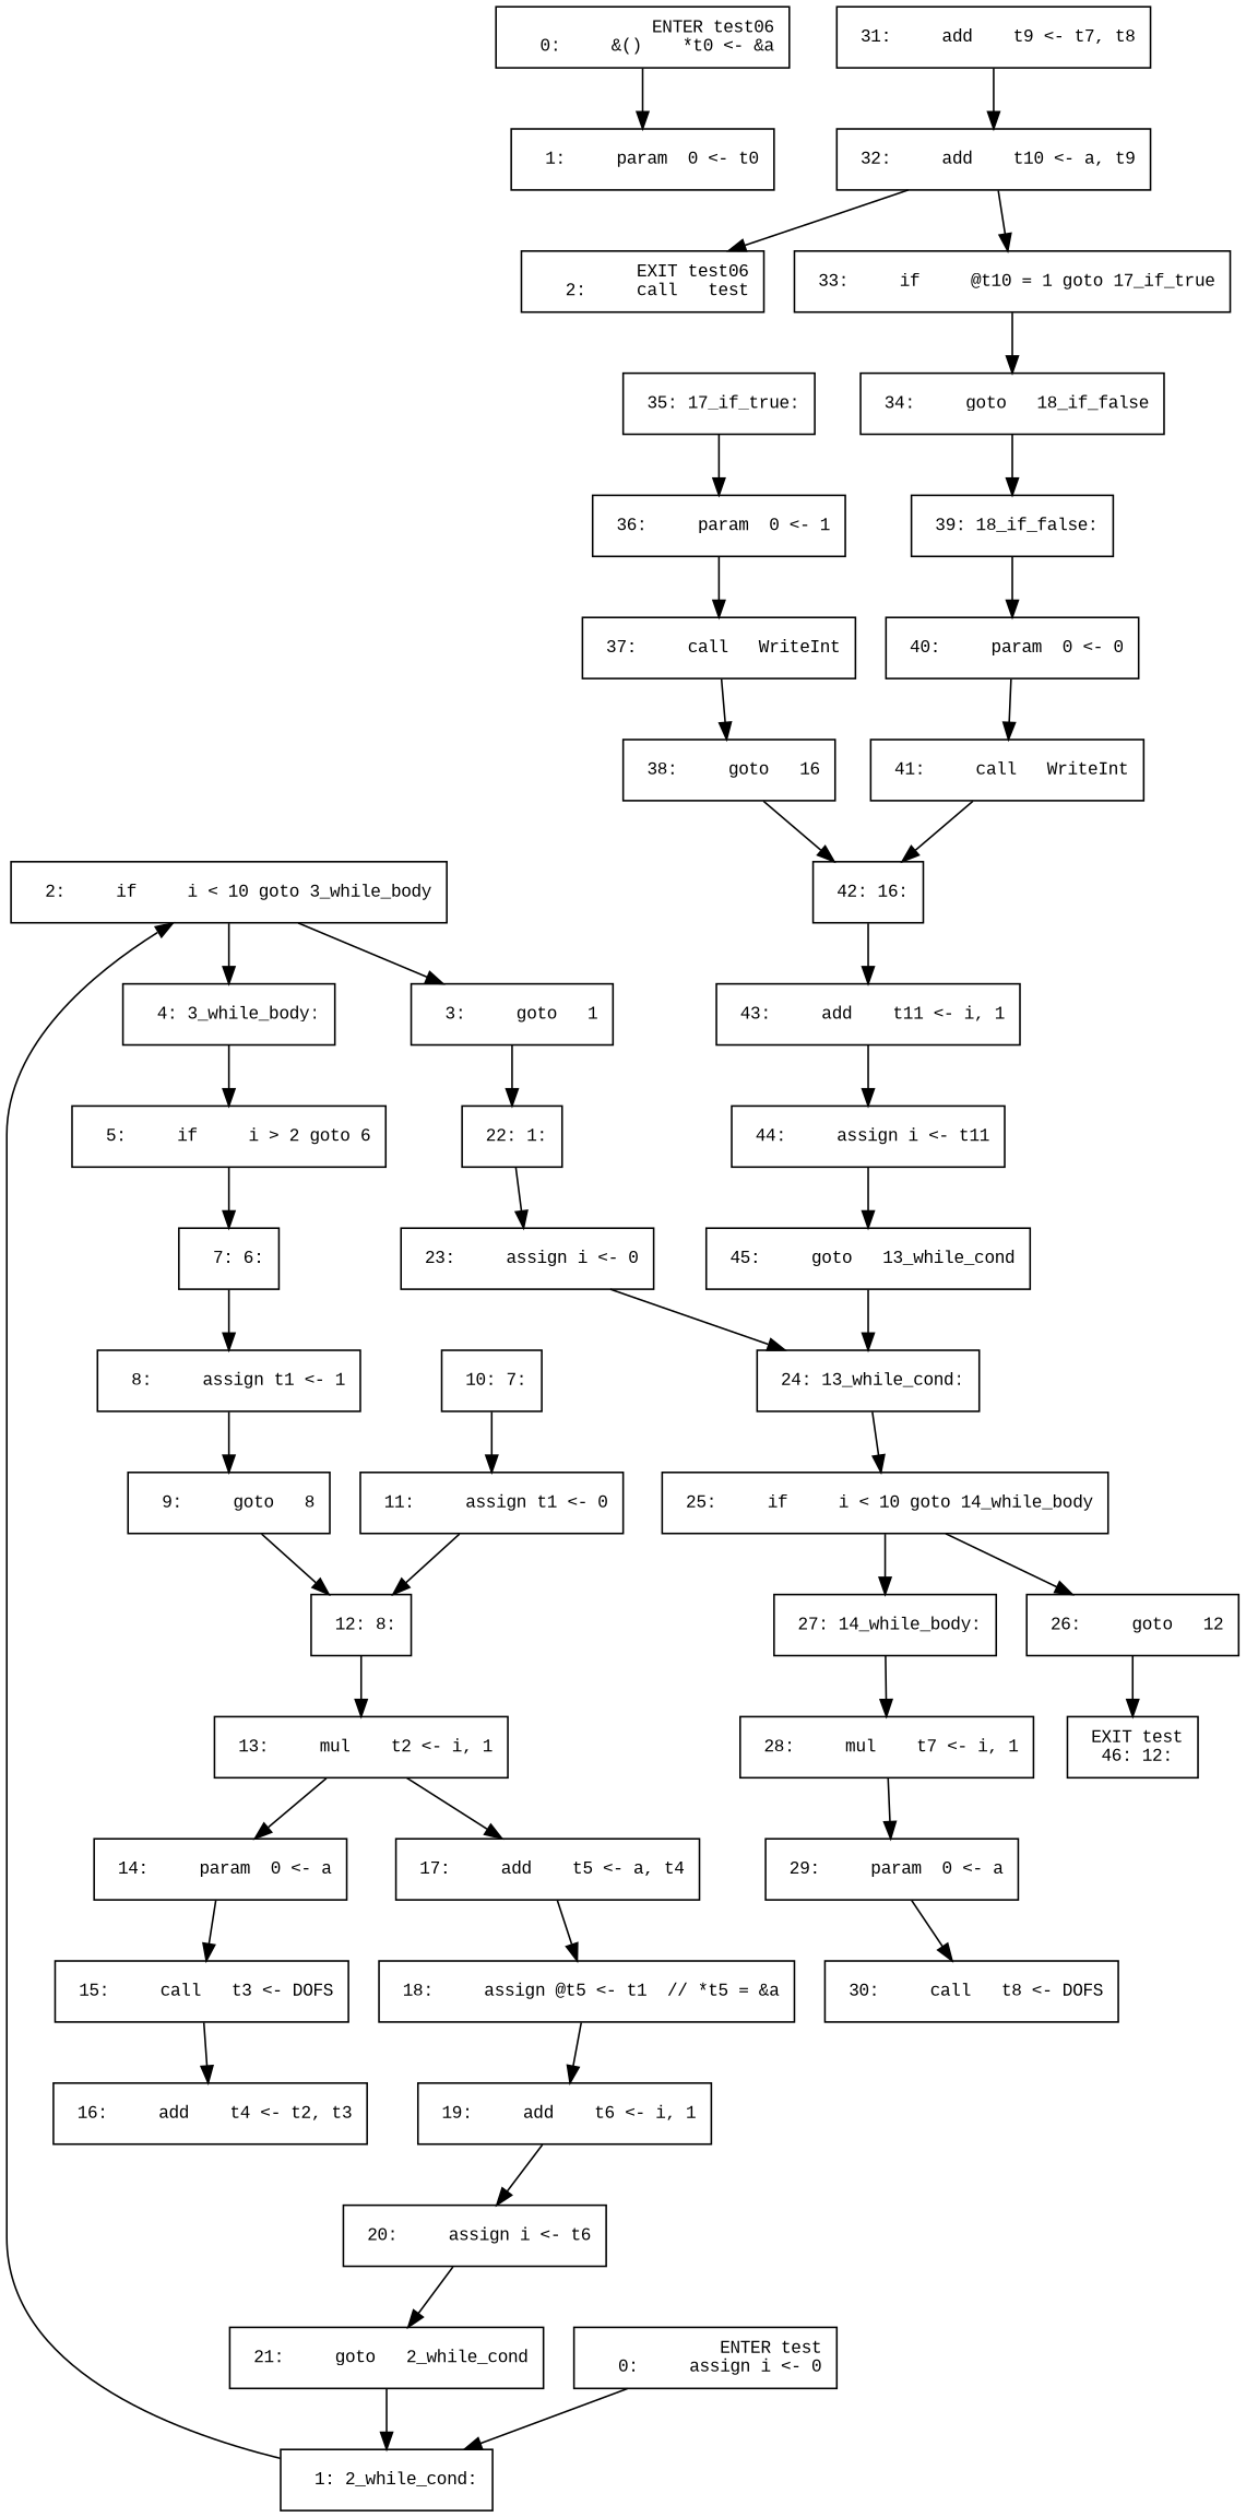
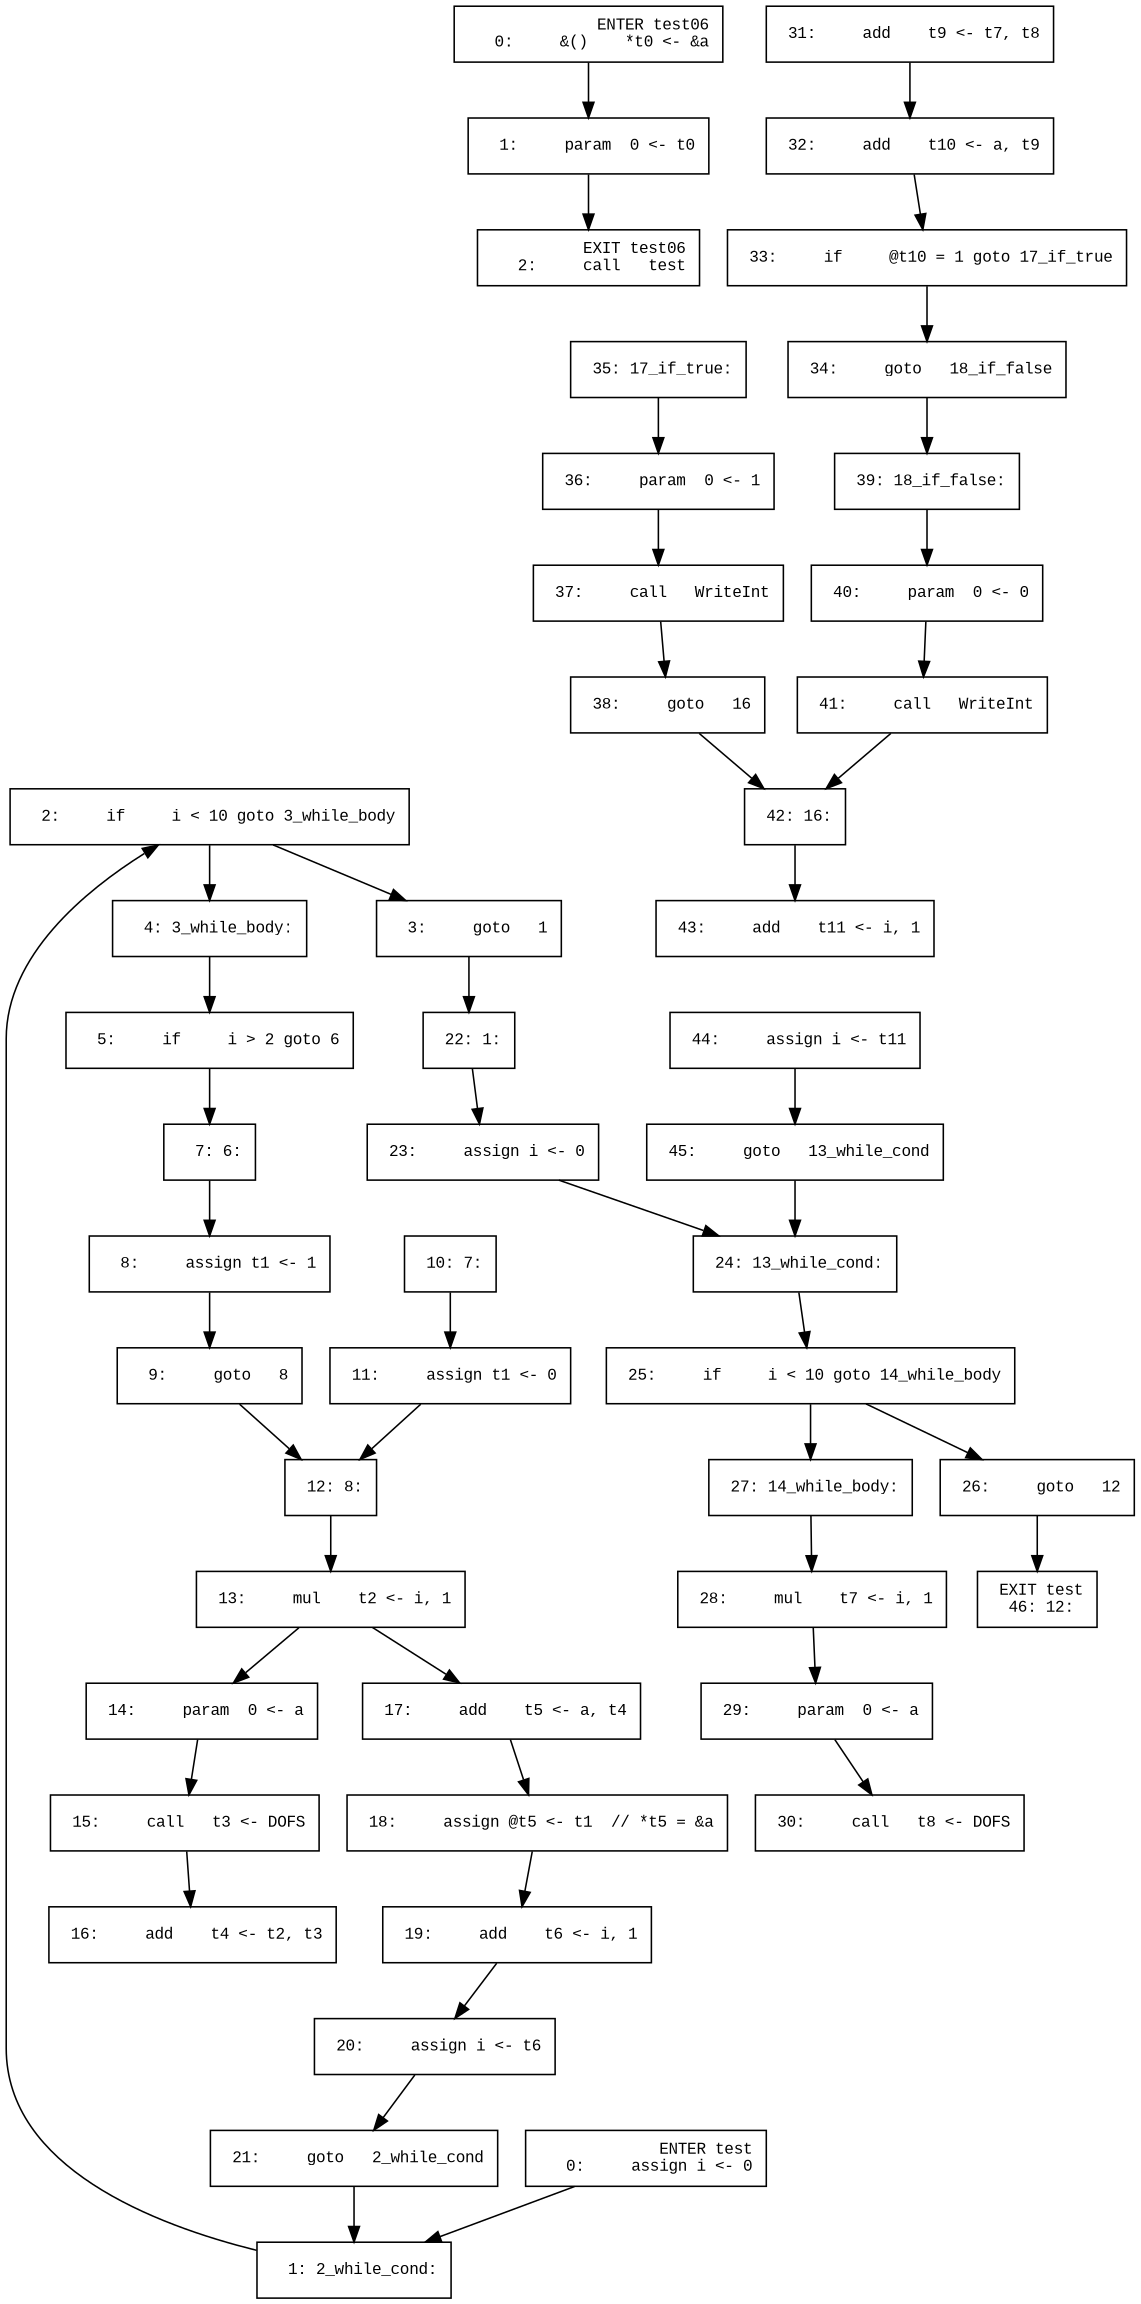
  digraph {
    fontname="Times New Roman"
    fontsize=10
    node [fontname="Courier New" fontsize=10 shape=box]
    edge [fontname="Times New Roman" fontsize=10]
    n1 [label=" ENTER test06\r   0:     &()    *t0 <- &a\l"]
    n2 [label="  1:     param  0 <- t0\l"]
    n3 [label=" EXIT test06\r   2:     call   test\l"]
    n4 [label=" ENTER test\r   0:     assign i <- 0\l"]
    n5 [label="  1: 2_while_cond:\l"]
    n6 [label="  2:     if     i < 10 goto 3_while_body\l"]
    n7 [label="  4: 3_while_body:\l"]
    n8 [label="  3:     goto   1\l"]
    n9 [label="  5:     if     i > 2 goto 6\l"]
    n10 [label=" 22: 1:\l"]
    n11 [label="  7: 6:\l"]
    n12 [label=" 23:     assign i <- 0\l"]
    n13 [label=" 24: 13_while_cond:\l"]
    n14 [label="  8:     assign t1 <- 1\l"]
    n15 [label="  9:     goto   8\l"]
    n16 [label=" 10: 7:\l"]
    n17 [label=" 11:     assign t1 <- 0\l"]
    n18 [label=" 12: 8:\l"]
    n19 [label=" 13:     mul    t2 <- i, 1\l"]
    n20 [label=" 14:     param  0 <- a\l"]
    n21 [label=" 17:     add    t5 <- a, t4\l"]
    n22 [label=" 15:     call   t3 <- DOFS\l"]
    n23 [label=" 16:     add    t4 <- t2, t3\l"]
    n24 [label=" 18:     assign @t5 <- t1  // *t5 = &a\l"]
    n25 [label=" 19:     add    t6 <- i, 1\l"]
    n26 [label=" 20:     assign i <- t6\l"]
    n27 [label=" 21:     goto   2_while_cond\l"]
    n28 [label=" 25:     if     i < 10 goto 14_while_body\l"]
    n29 [label=" 27: 14_while_body:\l"]
    n30 [label=" 26:     goto   12\l"]
    n31 [label=" 28:     mul    t7 <- i, 1\l"]
    n32 [label=" EXIT test\r  46: 12:\l"]
    n33 [label=" 29:     param  0 <- a\l"]
    n34 [label=" 30:     call   t8 <- DOFS\l"]
    n35 [label=" 31:     add    t9 <- t7, t8\l"]
    n36 [label=" 32:     add    t10 <- a, t9\l"]
    n37 [label=" 33:     if     @t10 = 1 goto 17_if_true\l"]
    n38 [label=" 34:     goto   18_if_false\l"]
    n39 [label=" 35: 17_if_true:\l"]
    n40 [label=" 36:     param  0 <- 1\l"]
    n41 [label=" 39: 18_if_false:\l"]
    n42 [label=" 37:     call   WriteInt\l"]
    n43 [label=" 40:     param  0 <- 0\l"]
    n44 [label=" 41:     call   WriteInt\l"]
    n45 [label=" 38:     goto   16\l"]
    n46 [label=" 42: 16:\l"]
    n47 [label=" 43:     add    t11 <- i, 1\l"]
    n48 [label=" 44:     assign i <- t11\l"]
    n49 [label=" 45:     goto   13_while_cond\l"]
    n1 -> n2
-   n36 -> n3
+   n2 -> n3
    n4 -> n5
    n5 -> n6
    n6 -> n7
    n6 -> n8
    n7 -> n9
    n8 -> n10
    n9 -> n11
    n10 -> n12
    n11 -> n14
    n12 -> n13
    n13 -> n28
    n14 -> n15
    n15 -> n18
    n16 -> n17
    n17 -> n18
    n18 -> n19
    n19 -> n20
    n19 -> n21
    n20 -> n22
    n21 -> n24
    n22 -> n23
    n24 -> n25
    n25 -> n26
    n26 -> n27
    n27 -> n5
    n28 -> n29
    n28 -> n30
    n29 -> n31
    n30 -> n32
    n31 -> n33
    n33 -> n34
    n35 -> n36
    n36 -> n37
    n37 -> n38
    n38 -> n41
    n39 -> n40
    n40 -> n42
    n41 -> n43
    n42 -> n45
    n43 -> n44
    n44 -> n46
    n45 -> n46
    n46 -> n47
-   n47 -> n48
    n48 -> n49
    n49 -> n13
  }
